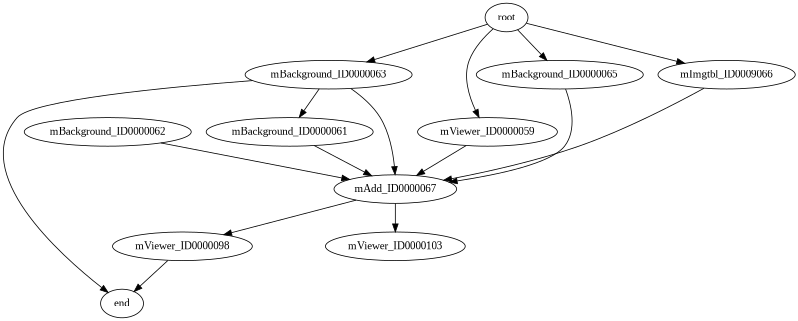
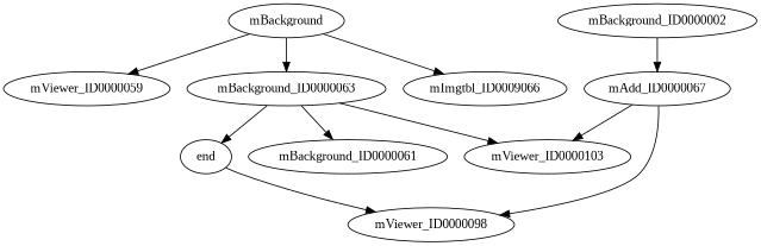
  strict digraph {
    fontname="Liberation Serif"
    node [fontname="Liberation Serif"]
    edge [fontname="Liberation Serif"]
    n1 [label=mViewer_ID0000098]
    mAdd_ID0000067
    mViewer_ID0000103
    end
    n5 [label=mViewer_ID0000059]
    mBackground_ID0000061
-   mBackground_ID0000062
+   mBackground_ID0000062 [label=mBackground_ID0000002]
    mBackground_ID0000063
-   mBackground_ID0000065
    n10 [label=mImgtbl_ID0009066]
-   root
-   n1 -> end
+   root [label=mBackground]
+   end -> n1
    mAdd_ID0000067 -> n1
    mAdd_ID0000067 -> mViewer_ID0000103
-   n5 -> mAdd_ID0000067
-   mBackground_ID0000061 -> mAdd_ID0000067
    mBackground_ID0000062 -> mAdd_ID0000067
-   mBackground_ID0000063 -> mAdd_ID0000067
+   mBackground_ID0000063 -> mViewer_ID0000103
    mBackground_ID0000063 -> end
    mBackground_ID0000063 -> mBackground_ID0000061
-   mBackground_ID0000065 -> mAdd_ID0000067
-   n10 -> mAdd_ID0000067
    root -> n5
    root -> mBackground_ID0000063
-   root -> mBackground_ID0000065
    root -> n10
  }
